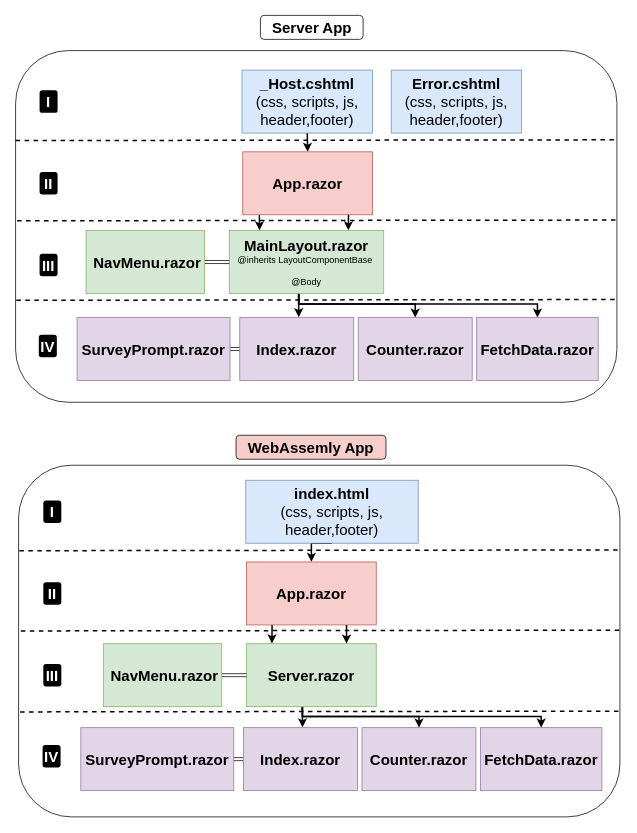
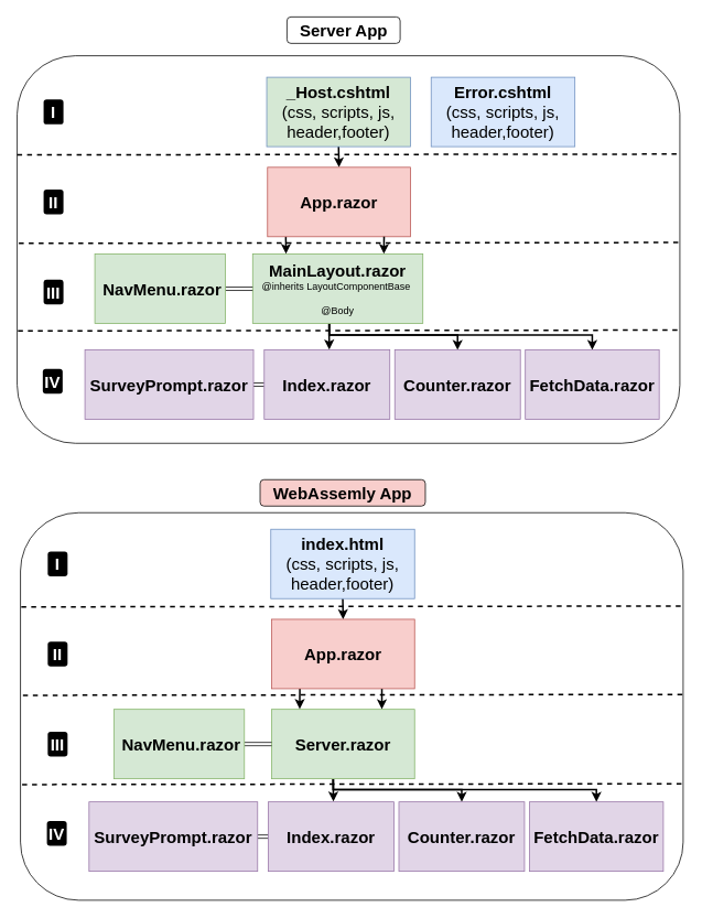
  <mxCell id="0" />
  <mxCell id="1" parent="0" />
  <mxCell id="2" style="edgeStyle=orthogonalEdgeStyle;rounded=0;orthogonalLoop=1;jettySize=auto;html=1;exitX=0.5;exitY=1;exitDx=0;exitDy=0;entryX=0.5;entryY=0;entryDx=0;entryDy=0;strokeWidth=2;" parent="1" source="3" target="21" edge="1"><mxGeometry relative="1" as="geometry" /></mxCell>
- <mxCell id="3" value="&lt;font style=&quot;font-size: 20px;&quot;&gt;&lt;b&gt;_Host.cshtml&lt;/b&gt;&lt;br&gt;(css, scripts, js, header,footer)&lt;br&gt;&lt;/font&gt;" style="rounded=0;whiteSpace=wrap;html=1;fillColor=#dae8fc;strokeColor=#6c8ebf;" parent="1" vertex="1"><mxGeometry x="322" y="93" width="174" height="84" as="geometry" /></mxCell>
+ <mxCell id="3" value="&lt;font style=&quot;font-size: 20px;&quot;&gt;&lt;b&gt;_Host.cshtml&lt;/b&gt;&lt;br&gt;(css, scripts, js, header,footer)&lt;br&gt;&lt;/font&gt;" style="rounded=0;whiteSpace=wrap;html=1;fillColor=#d5e8d4;strokeColor=#6c8ebf;" parent="1" vertex="1"><mxGeometry x="322" y="93" width="174" height="84" as="geometry" /></mxCell>
  <mxCell id="4" style="edgeStyle=orthogonalEdgeStyle;rounded=0;orthogonalLoop=1;jettySize=auto;html=1;exitX=0.449;exitY=1.006;exitDx=0;exitDy=0;entryX=0.518;entryY=-0.005;entryDx=0;entryDy=0;entryPerimeter=0;strokeWidth=2;exitPerimeter=0;" parent="1" source="7" target="16" edge="1"><mxGeometry relative="1" as="geometry" /></mxCell>
  <mxCell id="5" style="edgeStyle=orthogonalEdgeStyle;rounded=0;orthogonalLoop=1;jettySize=auto;html=1;exitX=0.449;exitY=1.004;exitDx=0;exitDy=0;entryX=0.5;entryY=0;entryDx=0;entryDy=0;strokeWidth=2;exitPerimeter=0;" parent="1" source="7" target="17" edge="1"><mxGeometry relative="1" as="geometry"><Array as="points"><mxPoint x="397" y="405" /><mxPoint x="553" y="405" /></Array></mxGeometry></mxCell>
  <mxCell id="6" style="edgeStyle=orthogonalEdgeStyle;rounded=0;orthogonalLoop=1;jettySize=auto;html=1;exitX=0.451;exitY=1.002;exitDx=0;exitDy=0;entryX=0.5;entryY=0;entryDx=0;entryDy=0;strokeWidth=2;exitPerimeter=0;" parent="1" source="7" target="18" edge="1"><mxGeometry relative="1" as="geometry"><Array as="points"><mxPoint x="398" y="405" /><mxPoint x="716" y="405" /></Array></mxGeometry></mxCell>
  <mxCell id="7" value="&lt;font style=&quot;&quot;&gt;&lt;b style=&quot;font-size: 20px; border-color: var(--border-color);&quot;&gt;MainLayout.razor&lt;br&gt;&lt;/b&gt;@inherits LayoutComponentBase&amp;nbsp;&lt;br&gt;&lt;br&gt;&lt;font style=&quot;&quot;&gt;&lt;font style=&quot;font-size: 12px;&quot;&gt;@Body&lt;/font&gt;&lt;/font&gt;&lt;br&gt;&lt;/font&gt;" style="rounded=0;whiteSpace=wrap;html=1;fillColor=#d5e8d4;strokeColor=#82b366;" parent="1" vertex="1"><mxGeometry x="305" y="307" width="206" height="84" as="geometry" /></mxCell>
  <mxCell id="8" style="edgeStyle=orthogonalEdgeStyle;rounded=0;orthogonalLoop=1;jettySize=auto;html=1;exitX=1;exitY=0.5;exitDx=0;exitDy=0;entryX=0;entryY=0.5;entryDx=0;entryDy=0;shape=link;" parent="1" source="9" target="16" edge="1"><mxGeometry relative="1" as="geometry" /></mxCell>
  <mxCell id="9" value="&lt;font style=&quot;font-size: 20px;&quot;&gt;&lt;b&gt;SurveyPrompt.razor&lt;/b&gt;&lt;br&gt;&lt;/font&gt;" style="rounded=0;whiteSpace=wrap;html=1;fillColor=#e1d5e7;strokeColor=#9673a6;" parent="1" vertex="1"><mxGeometry x="102" y="423" width="204" height="84" as="geometry" /></mxCell>
  <mxCell id="10" style="edgeStyle=orthogonalEdgeStyle;rounded=0;orthogonalLoop=1;jettySize=auto;html=1;exitX=1;exitY=0.5;exitDx=0;exitDy=0;entryX=0;entryY=0.5;entryDx=0;entryDy=0;shape=link;" parent="1" source="11" target="7" edge="1"><mxGeometry relative="1" as="geometry" /></mxCell>
  <mxCell id="11" value="&lt;font style=&quot;font-size: 20px;&quot;&gt;&lt;b&gt;&amp;nbsp;&lt;/b&gt;&lt;b style=&quot;border-color: var(--border-color);&quot;&gt;NavMenu.razor&lt;/b&gt;&lt;br&gt;&lt;/font&gt;" style="rounded=0;whiteSpace=wrap;html=1;fillColor=#d5e8d4;strokeColor=#82b366;" parent="1" vertex="1"><mxGeometry x="114" y="307" width="158" height="84" as="geometry" /></mxCell>
  <mxCell id="12" value="" style="rounded=1;whiteSpace=wrap;html=1;fontSize=20;fillColor=none;" parent="1" vertex="1"><mxGeometry x="20" y="67" width="802" height="469" as="geometry" /></mxCell>
  <mxCell id="13" value="&lt;font size=&quot;1&quot; color=&quot;#ffffff&quot;&gt;&lt;b style=&quot;font-size: 20px;&quot;&gt;I&lt;/b&gt;&lt;/font&gt;" style="rounded=1;whiteSpace=wrap;html=1;strokeColor=none;strokeWidth=4;fontSize=15;fontColor=#82BE77;fillColor=#000000;" parent="1" vertex="1"><mxGeometry x="52" y="120" width="24" height="30" as="geometry" /></mxCell>
  <mxCell id="14" value="&lt;font size=&quot;1&quot; color=&quot;#ffffff&quot;&gt;&lt;b style=&quot;font-size: 20px;&quot;&gt;III&lt;/b&gt;&lt;/font&gt;" style="rounded=1;whiteSpace=wrap;html=1;strokeColor=none;strokeWidth=4;fontSize=15;fontColor=#82BE77;fillColor=#000000;" parent="1" vertex="1"><mxGeometry x="52" y="338" width="24" height="30" as="geometry" /></mxCell>
  <mxCell id="15" value="&lt;font style=&quot;font-size: 20px;&quot;&gt;&lt;b&gt;Error.cshtml&lt;/b&gt;&lt;br&gt;(css, scripts, js, header,footer)&lt;br&gt;&lt;/font&gt;" style="rounded=0;whiteSpace=wrap;html=1;fillColor=#dae8fc;strokeColor=#6c8ebf;" parent="1" vertex="1"><mxGeometry x="521" y="93" width="174" height="84" as="geometry" /></mxCell>
  <mxCell id="16" value="&lt;font style=&quot;font-size: 20px;&quot;&gt;&lt;b&gt;Index.razor&lt;/b&gt;&lt;br&gt;&lt;/font&gt;" style="rounded=0;whiteSpace=wrap;html=1;fillColor=#e1d5e7;strokeColor=#9673a6;" parent="1" vertex="1"><mxGeometry x="319" y="423" width="152" height="84" as="geometry" /></mxCell>
  <mxCell id="17" value="&lt;font style=&quot;font-size: 20px;&quot;&gt;&lt;b&gt;Counter.razor&lt;/b&gt;&lt;br&gt;&lt;/font&gt;" style="rounded=0;whiteSpace=wrap;html=1;fillColor=#e1d5e7;strokeColor=#9673a6;" parent="1" vertex="1"><mxGeometry x="477" y="423" width="152" height="84" as="geometry" /></mxCell>
  <mxCell id="18" value="&lt;font style=&quot;font-size: 20px;&quot;&gt;&lt;b&gt;FetchData.razor&lt;/b&gt;&lt;br&gt;&lt;/font&gt;" style="rounded=0;whiteSpace=wrap;html=1;fillColor=#e1d5e7;strokeColor=#9673a6;" parent="1" vertex="1"><mxGeometry x="635" y="423" width="162" height="84" as="geometry" /></mxCell>
  <mxCell id="19" value="&lt;font size=&quot;1&quot; color=&quot;#ffffff&quot;&gt;&lt;b style=&quot;font-size: 20px;&quot;&gt;IV&lt;/b&gt;&lt;/font&gt;" style="rounded=1;whiteSpace=wrap;html=1;strokeColor=none;strokeWidth=4;fontSize=15;fontColor=#82BE77;fillColor=#000000;" parent="1" vertex="1"><mxGeometry x="51" y="446" width="24" height="30" as="geometry" /></mxCell>
  <mxCell id="20" style="edgeStyle=orthogonalEdgeStyle;rounded=0;orthogonalLoop=1;jettySize=auto;html=1;exitX=0.128;exitY=0.997;exitDx=0;exitDy=0;strokeWidth=2;exitPerimeter=0;entryX=0.196;entryY=-0.004;entryDx=0;entryDy=0;entryPerimeter=0;" parent="1" source="21" target="7" edge="1"><mxGeometry relative="1" as="geometry"><mxPoint x="356" y="310" as="targetPoint" /></mxGeometry></mxCell>
  <mxCell id="21" value="&lt;font style=&quot;font-size: 20px;&quot;&gt;&lt;b style=&quot;border-color: var(--border-color);&quot;&gt;App.razor&lt;/b&gt;&lt;br&gt;&lt;/font&gt;" style="rounded=0;whiteSpace=wrap;html=1;fillColor=#f8cecc;strokeColor=#b85450;" parent="1" vertex="1"><mxGeometry x="323" y="202" width="173" height="84" as="geometry" /></mxCell>
  <mxCell id="22" style="edgeStyle=orthogonalEdgeStyle;rounded=0;orthogonalLoop=1;jettySize=auto;html=1;entryX=0.771;entryY=-0.003;entryDx=0;entryDy=0;strokeWidth=2;entryPerimeter=0;" parent="1" target="7" edge="1"><mxGeometry relative="1" as="geometry"><mxPoint x="464" y="286" as="sourcePoint" /><mxPoint x="427" y="315" as="targetPoint" /></mxGeometry></mxCell>
  <mxCell id="23" value="&lt;font size=&quot;1&quot; color=&quot;#ffffff&quot;&gt;&lt;b style=&quot;font-size: 20px;&quot;&gt;II&lt;/b&gt;&lt;/font&gt;" style="rounded=1;whiteSpace=wrap;html=1;strokeColor=none;strokeWidth=4;fontSize=15;fontColor=#82BE77;fillColor=#000000;" parent="1" vertex="1"><mxGeometry x="52" y="229" width="24" height="30" as="geometry" /></mxCell>
  <mxCell id="24" value="" style="endArrow=none;dashed=1;html=1;rounded=0;strokeWidth=2;fontSize=20;" parent="1" edge="1"><mxGeometry width="50" height="50" relative="1" as="geometry"><mxPoint x="20" y="187" as="sourcePoint" /><mxPoint x="820" y="186" as="targetPoint" /></mxGeometry></mxCell>
  <mxCell id="25" value="" style="endArrow=none;dashed=1;html=1;rounded=0;strokeWidth=2;fontSize=20;" parent="1" edge="1"><mxGeometry width="50" height="50" relative="1" as="geometry"><mxPoint x="22" y="294" as="sourcePoint" /><mxPoint x="822" y="293" as="targetPoint" /></mxGeometry></mxCell>
  <mxCell id="26" value="" style="endArrow=none;dashed=1;html=1;rounded=0;strokeWidth=2;fontSize=20;" parent="1" edge="1"><mxGeometry width="50" height="50" relative="1" as="geometry"><mxPoint x="21" y="400" as="sourcePoint" /><mxPoint x="821" y="399" as="targetPoint" /></mxGeometry></mxCell>
  <mxCell id="27" style="edgeStyle=orthogonalEdgeStyle;rounded=0;orthogonalLoop=1;jettySize=auto;html=1;exitX=0.5;exitY=1;exitDx=0;exitDy=0;entryX=0.5;entryY=0;entryDx=0;entryDy=0;strokeWidth=2;" parent="1" source="28" target="45" edge="1"><mxGeometry relative="1" as="geometry" /></mxCell>
- <mxCell id="28" value="&lt;font style=&quot;font-size: 20px;&quot;&gt;&lt;b&gt;index.html&lt;/b&gt;&lt;br&gt;(css, scripts, js, header,footer)&lt;br&gt;&lt;/font&gt;" style="rounded=0;whiteSpace=wrap;html=1;fillColor=#dae8fc;strokeColor=#6c8ebf;" parent="1" vertex="1"><mxGeometry x="327" y="640" width="230" height="84" as="geometry" /></mxCell>
+ <mxCell id="28" value="&lt;font style=&quot;font-size: 20px;&quot;&gt;&lt;b&gt;index.html&lt;/b&gt;&lt;br&gt;(css, scripts, js, header,footer)&lt;br&gt;&lt;/font&gt;" style="rounded=0;whiteSpace=wrap;html=1;fillColor=#dae8fc;strokeColor=#6c8ebf;" parent="1" vertex="1"><mxGeometry x="327" y="640" width="174" height="84" as="geometry" /></mxCell>
  <mxCell id="29" style="edgeStyle=orthogonalEdgeStyle;rounded=0;orthogonalLoop=1;jettySize=auto;html=1;exitX=0.43;exitY=1.007;exitDx=0;exitDy=0;entryX=0.518;entryY=-0.005;entryDx=0;entryDy=0;entryPerimeter=0;strokeWidth=2;exitPerimeter=0;" parent="1" source="32" target="40" edge="1"><mxGeometry relative="1" as="geometry" /></mxCell>
  <mxCell id="30" style="edgeStyle=orthogonalEdgeStyle;rounded=0;orthogonalLoop=1;jettySize=auto;html=1;exitX=0.431;exitY=1.005;exitDx=0;exitDy=0;entryX=0.5;entryY=0;entryDx=0;entryDy=0;strokeWidth=2;exitPerimeter=0;" parent="1" source="32" target="41" edge="1"><mxGeometry relative="1" as="geometry"><Array as="points"><mxPoint x="403" y="955" /><mxPoint x="558" y="955" /></Array></mxGeometry></mxCell>
  <mxCell id="31" style="edgeStyle=orthogonalEdgeStyle;rounded=0;orthogonalLoop=1;jettySize=auto;html=1;exitX=0.431;exitY=1.004;exitDx=0;exitDy=0;entryX=0.5;entryY=0;entryDx=0;entryDy=0;strokeWidth=2;exitPerimeter=0;" parent="1" source="32" target="42" edge="1"><mxGeometry relative="1" as="geometry"><Array as="points"><mxPoint x="403" y="955" /><mxPoint x="721" y="955" /></Array></mxGeometry></mxCell>
  <mxCell id="32" value="&lt;font style=&quot;font-size: 20px;&quot;&gt;&lt;b style=&quot;border-color: var(--border-color);&quot;&gt;Server.razor&lt;/b&gt;&lt;br&gt;&lt;/font&gt;" style="rounded=0;whiteSpace=wrap;html=1;fillColor=#d5e8d4;strokeColor=#82b366;" parent="1" vertex="1"><mxGeometry x="328" y="858" width="173" height="84" as="geometry" /></mxCell>
  <mxCell id="33" style="edgeStyle=orthogonalEdgeStyle;rounded=0;orthogonalLoop=1;jettySize=auto;html=1;exitX=1;exitY=0.5;exitDx=0;exitDy=0;entryX=0;entryY=0.5;entryDx=0;entryDy=0;shape=link;" parent="1" source="34" target="40" edge="1"><mxGeometry relative="1" as="geometry" /></mxCell>
  <mxCell id="34" value="&lt;font style=&quot;font-size: 20px;&quot;&gt;&lt;b&gt;SurveyPrompt.razor&lt;/b&gt;&lt;br&gt;&lt;/font&gt;" style="rounded=0;whiteSpace=wrap;html=1;fillColor=#e1d5e7;strokeColor=#9673a6;" parent="1" vertex="1"><mxGeometry x="107" y="970" width="204" height="84" as="geometry" /></mxCell>
  <mxCell id="35" style="edgeStyle=orthogonalEdgeStyle;rounded=0;orthogonalLoop=1;jettySize=auto;html=1;exitX=1;exitY=0.5;exitDx=0;exitDy=0;entryX=0;entryY=0.5;entryDx=0;entryDy=0;shape=link;" parent="1" source="36" target="32" edge="1"><mxGeometry relative="1" as="geometry" /></mxCell>
  <mxCell id="36" value="&lt;font style=&quot;font-size: 20px;&quot;&gt;&lt;b&gt;&amp;nbsp;&lt;/b&gt;&lt;b style=&quot;border-color: var(--border-color);&quot;&gt;NavMenu.razor&lt;/b&gt;&lt;br&gt;&lt;/font&gt;" style="rounded=0;whiteSpace=wrap;html=1;fillColor=#d5e8d4;strokeColor=#82b366;" parent="1" vertex="1"><mxGeometry x="137" y="858" width="158" height="84" as="geometry" /></mxCell>
  <mxCell id="37" value="" style="rounded=1;whiteSpace=wrap;html=1;fontSize=20;fillColor=none;" parent="1" vertex="1"><mxGeometry x="24" y="620" width="802" height="469" as="geometry" /></mxCell>
  <mxCell id="38" value="&lt;font size=&quot;1&quot; color=&quot;#ffffff&quot;&gt;&lt;b style=&quot;font-size: 20px;&quot;&gt;I&lt;/b&gt;&lt;/font&gt;" style="rounded=1;whiteSpace=wrap;html=1;strokeColor=none;strokeWidth=4;fontSize=15;fontColor=#82BE77;fillColor=#000000;" parent="1" vertex="1"><mxGeometry x="57" y="667" width="24" height="30" as="geometry" /></mxCell>
  <mxCell id="39" value="&lt;font size=&quot;1&quot; color=&quot;#ffffff&quot;&gt;&lt;b style=&quot;font-size: 20px;&quot;&gt;III&lt;/b&gt;&lt;/font&gt;" style="rounded=1;whiteSpace=wrap;html=1;strokeColor=none;strokeWidth=4;fontSize=15;fontColor=#82BE77;fillColor=#000000;" parent="1" vertex="1"><mxGeometry x="57" y="885" width="24" height="30" as="geometry" /></mxCell>
  <mxCell id="40" value="&lt;font style=&quot;font-size: 20px;&quot;&gt;&lt;b&gt;Index.razor&lt;/b&gt;&lt;br&gt;&lt;/font&gt;" style="rounded=0;whiteSpace=wrap;html=1;fillColor=#e1d5e7;strokeColor=#9673a6;" parent="1" vertex="1"><mxGeometry x="324" y="970" width="152" height="84" as="geometry" /></mxCell>
  <mxCell id="41" value="&lt;font style=&quot;font-size: 20px;&quot;&gt;&lt;b&gt;Counter.razor&lt;/b&gt;&lt;br&gt;&lt;/font&gt;" style="rounded=0;whiteSpace=wrap;html=1;fillColor=#e1d5e7;strokeColor=#9673a6;" parent="1" vertex="1"><mxGeometry x="482" y="970" width="152" height="84" as="geometry" /></mxCell>
  <mxCell id="42" value="&lt;font style=&quot;font-size: 20px;&quot;&gt;&lt;b&gt;FetchData.razor&lt;/b&gt;&lt;br&gt;&lt;/font&gt;" style="rounded=0;whiteSpace=wrap;html=1;fillColor=#e1d5e7;strokeColor=#9673a6;" parent="1" vertex="1"><mxGeometry x="640" y="970" width="162" height="84" as="geometry" /></mxCell>
  <mxCell id="43" value="&lt;font size=&quot;1&quot; color=&quot;#ffffff&quot;&gt;&lt;b style=&quot;font-size: 20px;&quot;&gt;IV&lt;/b&gt;&lt;/font&gt;" style="rounded=1;whiteSpace=wrap;html=1;strokeColor=none;strokeWidth=4;fontSize=15;fontColor=#82BE77;fillColor=#000000;" parent="1" vertex="1"><mxGeometry x="56" y="993" width="24" height="30" as="geometry" /></mxCell>
  <mxCell id="44" style="edgeStyle=orthogonalEdgeStyle;rounded=0;orthogonalLoop=1;jettySize=auto;html=1;exitX=0.197;exitY=1.001;exitDx=0;exitDy=0;strokeWidth=2;exitPerimeter=0;entryX=0.196;entryY=-0.004;entryDx=0;entryDy=0;entryPerimeter=0;" parent="1" source="45" target="32" edge="1"><mxGeometry relative="1" as="geometry"><mxPoint x="361" y="857" as="targetPoint" /></mxGeometry></mxCell>
  <mxCell id="45" value="&lt;font style=&quot;font-size: 20px;&quot;&gt;&lt;b style=&quot;border-color: var(--border-color);&quot;&gt;App.razor&lt;/b&gt;&lt;br&gt;&lt;/font&gt;" style="rounded=0;whiteSpace=wrap;html=1;fillColor=#f8cecc;strokeColor=#b85450;" parent="1" vertex="1"><mxGeometry x="328" y="749" width="173" height="84" as="geometry" /></mxCell>
  <mxCell id="46" style="edgeStyle=orthogonalEdgeStyle;rounded=0;orthogonalLoop=1;jettySize=auto;html=1;exitX=0.771;exitY=1.003;exitDx=0;exitDy=0;entryX=0.771;entryY=-0.003;entryDx=0;entryDy=0;strokeWidth=2;exitPerimeter=0;entryPerimeter=0;" parent="1" source="45" target="32" edge="1"><mxGeometry relative="1" as="geometry"><mxPoint x="432" y="838" as="sourcePoint" /><mxPoint x="432" y="862" as="targetPoint" /></mxGeometry></mxCell>
  <mxCell id="47" value="&lt;font size=&quot;1&quot; color=&quot;#ffffff&quot;&gt;&lt;b style=&quot;font-size: 20px;&quot;&gt;II&lt;/b&gt;&lt;/font&gt;" style="rounded=1;whiteSpace=wrap;html=1;strokeColor=none;strokeWidth=4;fontSize=15;fontColor=#82BE77;fillColor=#000000;" parent="1" vertex="1"><mxGeometry x="57" y="776" width="24" height="30" as="geometry" /></mxCell>
  <mxCell id="48" value="" style="endArrow=none;dashed=1;html=1;rounded=0;strokeWidth=2;fontSize=20;" parent="1" edge="1"><mxGeometry width="50" height="50" relative="1" as="geometry"><mxPoint x="25" y="734" as="sourcePoint" /><mxPoint x="825" y="733" as="targetPoint" /></mxGeometry></mxCell>
  <mxCell id="49" value="" style="endArrow=none;dashed=1;html=1;rounded=0;strokeWidth=2;fontSize=20;" parent="1" edge="1"><mxGeometry width="50" height="50" relative="1" as="geometry"><mxPoint x="27" y="841" as="sourcePoint" /><mxPoint x="827" y="840" as="targetPoint" /></mxGeometry></mxCell>
  <mxCell id="50" value="" style="endArrow=none;dashed=1;html=1;rounded=0;strokeWidth=2;fontSize=20;" parent="1" edge="1"><mxGeometry width="50" height="50" relative="1" as="geometry"><mxPoint x="26" y="949" as="sourcePoint" /><mxPoint x="826" y="948" as="targetPoint" /></mxGeometry></mxCell>
  <mxCell id="51" value="&lt;font style=&quot;font-size: 20px;&quot;&gt;&lt;b&gt;Server App&lt;/b&gt;&lt;/font&gt;" style="rounded=1;whiteSpace=wrap;html=1;" parent="1" vertex="1"><mxGeometry x="346.5" y="20" width="137" height="32" as="geometry" /></mxCell>
  <mxCell id="52" value="&lt;font style=&quot;font-size: 20px;&quot;&gt;&lt;b&gt;WebAssemly App&lt;/b&gt;&lt;/font&gt;" style="rounded=1;whiteSpace=wrap;html=1;fillColor=#f8cecc;" parent="1" vertex="1"><mxGeometry x="314" y="580" width="200" height="32" as="geometry" /></mxCell>
